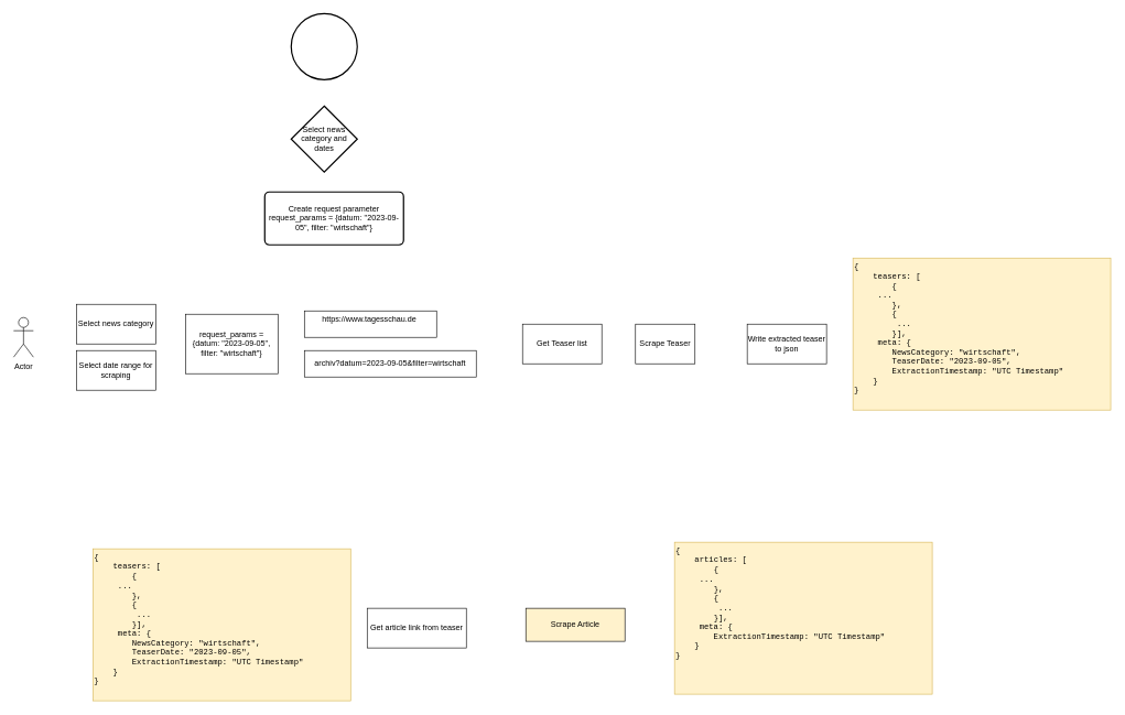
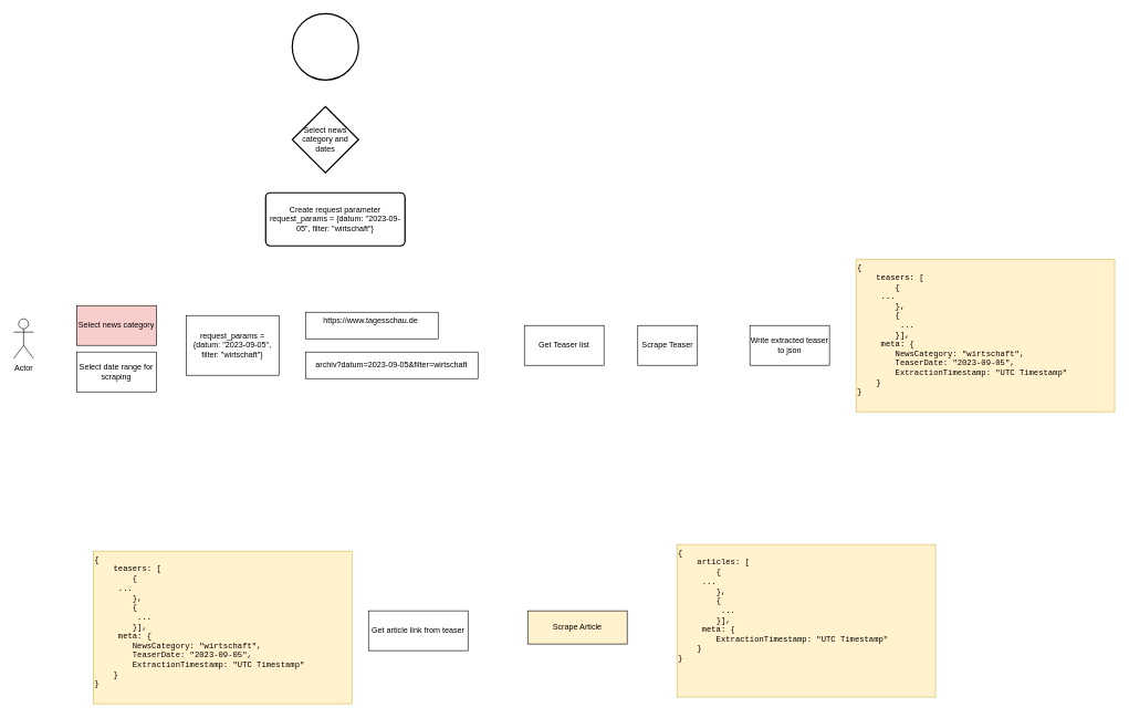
  <mxCell id="0" />
  <mxCell id="1" parent="0" />
  <mxCell id="2" value="Scrape Article" style="rounded=0;whiteSpace=wrap;html=1;fillColor=#fff2cc;" parent="1" vertex="1"><mxGeometry x="795" y="920" width="150" height="50" as="geometry" /></mxCell>
  <mxCell id="3" value="&lt;span style=&quot;text-align: left;&quot;&gt;https://www.tagesschau.de&lt;/span&gt;&lt;span style=&quot;background-color: initial; text-align: left;&quot;&gt;&amp;nbsp;&lt;/span&gt;&lt;span style=&quot;text-align: left;&quot;&gt;&lt;br&gt;&lt;/span&gt;&lt;span style=&quot;color: rgba(0, 0, 0, 0); font-family: monospace; font-size: 0px; text-align: start;&quot;&gt;%3CmxGraphModel%3E%3Croot%3E%3CmxCell%20id%3D%220%22%2F%3E%3CmxCell%20id%3D%221%22%20parent%3D%220%22%2F%3E%3CmxCell%20id%3D%222%22%20value%3D%22%26lt%3Bdiv%20style%3D%26quot%3Btext-align%3A%20left%3B%26quot%3B%26gt%3B%26lt%3Bspan%20style%3D%26quot%3Bbackground-color%3A%20initial%3B%26quot%3B%26gt%3Bhttps%3A%2F%2Fwww.tagesschau.de%2Farchiv%3Fdatum%3D2023-09-05%26amp%3Bamp%3Bfilter%3Dwirtschaft%26lt%3B%2Fspan%26gt%3B%26lt%3B%2Fdiv%26gt%3B%22%20style%3D%22rounded%3D0%3BwhiteSpace%3Dwrap%3Bhtml%3D1%3B%22%20vertex%3D%221%22%20parent%3D%221%22%3E%3CmxGeometry%20x%3D%2210%22%20y%3D%22210%22%20width%3D%22460%22%20height%3D%2250%22%20as%3D%22geometry%22%2F%3E%3C%2FmxCell%3E%3C%2Froot%3E%3C%2FmxGraphModel%3&lt;/span&gt;" style="rounded=0;whiteSpace=wrap;html=1;" parent="1" vertex="1"><mxGeometry x="460" y="470" width="200" height="40" as="geometry" /></mxCell>
  <mxCell id="4" value="&lt;span style=&quot;text-align: left;&quot;&gt;archiv?datum=2023-09-05&amp;amp;filter=wirtschaft&lt;/span&gt;" style="rounded=0;whiteSpace=wrap;html=1;" parent="1" vertex="1"><mxGeometry x="460" y="530" width="260" height="40" as="geometry" /></mxCell>
  <mxCell id="5" value="Select date range for scraping" style="rounded=0;whiteSpace=wrap;html=1;" parent="1" vertex="1"><mxGeometry x="115" y="530" width="120" height="60" as="geometry" /></mxCell>
- <mxCell id="6" value="Select news category" style="rounded=0;whiteSpace=wrap;html=1;" parent="1" vertex="1"><mxGeometry x="115" y="460" width="120" height="60" as="geometry" /></mxCell>
+ <mxCell id="6" value="Select news category" style="rounded=0;whiteSpace=wrap;html=1;fillColor=#f8cecc;" parent="1" vertex="1"><mxGeometry x="115" y="460" width="120" height="60" as="geometry" /></mxCell>
  <mxCell id="7" value="request_params = {datum: &quot;2023-09-05&quot;, filter: &quot;wirtschaft&quot;}" style="rounded=0;whiteSpace=wrap;html=1;" parent="1" vertex="1"><mxGeometry x="280" y="475" width="140" height="90" as="geometry" /></mxCell>
  <mxCell id="8" value="Actor" style="shape=umlActor;verticalLabelPosition=bottom;verticalAlign=top;html=1;outlineConnect=0;" vertex="1" parent="1"><mxGeometry x="20" y="480" width="30" height="60" as="geometry" /></mxCell>
  <mxCell id="9" value="Get Teaser list" style="rounded=0;whiteSpace=wrap;html=1;" vertex="1" parent="1"><mxGeometry x="790" y="490" width="120" height="60" as="geometry" /></mxCell>
  <mxCell id="10" value="Scrape Teaser" style="rounded=0;whiteSpace=wrap;html=1;" vertex="1" parent="1"><mxGeometry x="961" y="490" width="90" height="60" as="geometry" /></mxCell>
  <mxCell id="11" value="Write extracted teaser to json" style="rounded=0;whiteSpace=wrap;html=1;" vertex="1" parent="1"><mxGeometry x="1130" y="490" width="120" height="60" as="geometry" /></mxCell>
  <mxCell id="12" value="{&lt;br&gt;&lt;span style=&quot;&quot;&gt;&lt;span style=&quot;&quot;&gt;&amp;nbsp;&amp;nbsp;&amp;nbsp;&amp;nbsp;&lt;/span&gt;&lt;/span&gt;teasers: [&lt;br&gt;&lt;span style=&quot;&quot;&gt;&lt;span style=&quot;&quot;&gt;&amp;nbsp;&amp;nbsp;&amp;nbsp;&amp;nbsp;&lt;/span&gt;&lt;/span&gt;&lt;span style=&quot;&quot;&gt;&lt;span style=&quot;&quot;&gt;&amp;nbsp;&amp;nbsp;&amp;nbsp;&amp;nbsp;&lt;/span&gt;&lt;/span&gt;{&lt;br&gt;&lt;span style=&quot;&quot;&gt;&lt;span style=&quot;&quot;&gt;&lt;span style=&quot;&quot;&gt;&lt;span style=&quot;white-space: pre;&quot;&gt;&amp;nbsp;&amp;nbsp;&amp;nbsp;&amp;nbsp;&lt;/span&gt;&lt;/span&gt;  &lt;/span&gt;&lt;/span&gt;...&lt;span style=&quot;&quot;&gt;&lt;span style=&quot;&quot;&gt;&amp;nbsp;&amp;nbsp;&amp;nbsp;&amp;nbsp;&lt;/span&gt;&lt;/span&gt;&lt;br&gt;&lt;span style=&quot;&quot;&gt;&lt;span style=&quot;&quot;&gt;&amp;nbsp;&amp;nbsp;&amp;nbsp;&amp;nbsp;&lt;/span&gt;&lt;/span&gt;&lt;span style=&quot;&quot;&gt;&lt;span style=&quot;&quot;&gt;&amp;nbsp;&amp;nbsp;&amp;nbsp;&amp;nbsp;&lt;/span&gt;&lt;/span&gt;},&lt;br&gt;&#09;&lt;span style=&quot;border-color: var(--border-color);&quot;&gt;&lt;span style=&quot;&quot;&gt;&amp;nbsp;&amp;nbsp;&amp;nbsp;&amp;nbsp;&lt;span style=&quot;&quot;&gt;&lt;span style=&quot;white-space: pre;&quot;&gt;&amp;nbsp;&amp;nbsp;&amp;nbsp;&amp;nbsp;&lt;/span&gt;&lt;/span&gt;&lt;/span&gt;&lt;/span&gt;{&lt;br style=&quot;border-color: var(--border-color);&quot;&gt;&lt;span style=&quot;border-color: var(--border-color);&quot;&gt;&lt;span style=&quot;&quot;&gt;&amp;nbsp;&amp;nbsp;&amp;nbsp;&amp;nbsp;&lt;/span&gt;&lt;/span&gt;&lt;span style=&quot;border-color: var(--border-color);&quot;&gt;&lt;span style=&quot;&quot;&gt;&amp;nbsp;&amp;nbsp;&amp;nbsp;&amp;nbsp;  &lt;/span&gt;&lt;/span&gt;...&lt;span style=&quot;border-color: var(--border-color);&quot;&gt;&lt;span style=&quot;&quot;&gt;&amp;nbsp;&amp;nbsp;&amp;nbsp;&amp;nbsp;&lt;/span&gt;&lt;/span&gt;&lt;br style=&quot;border-color: var(--border-color);&quot;&gt;&lt;span style=&quot;border-color: var(--border-color);&quot;&gt;&lt;span style=&quot;&quot;&gt;&amp;nbsp;&amp;nbsp;&amp;nbsp;&amp;nbsp;&lt;/span&gt;&lt;/span&gt;&lt;span style=&quot;border-color: var(--border-color);&quot;&gt;&lt;span style=&quot;&quot;&gt;&amp;nbsp;&amp;nbsp;&amp;nbsp;&amp;nbsp;&lt;/span&gt;&lt;/span&gt;}],&lt;br&gt;&amp;nbsp; &amp;nbsp; &amp;nbsp;meta:&amp;nbsp;{&lt;br&gt;&lt;span style=&quot;&quot;&gt;&lt;span style=&quot;white-space: pre;&quot;&gt;&lt;span style=&quot;white-space: pre;&quot;&gt;&#09;&lt;/span&gt;&lt;/span&gt;&lt;/span&gt;NewsCategory: &quot;wirtschaft&quot;,&lt;br&gt;&lt;span style=&quot;&quot;&gt;&lt;span style=&quot;white-space: pre;&quot;&gt;&lt;span style=&quot;white-space: pre;&quot;&gt;&#09;&lt;/span&gt;&lt;/span&gt;&lt;/span&gt;TeaserDate: &quot;2023-09-05&quot;,&lt;br&gt;&#09;&lt;span style=&quot;white-space: pre;&quot;&gt;&#09;&lt;/span&gt;ExtractionTimestamp: &quot;UTC Timestamp&quot;&lt;br&gt;&lt;span style=&quot;&quot;&gt;&lt;span style=&quot;white-space: pre;&quot;&gt;&amp;nbsp;&amp;nbsp;&amp;nbsp;&amp;nbsp;&lt;/span&gt;&lt;/span&gt;}&lt;br&gt;}" style="rounded=0;whiteSpace=wrap;html=1;align=left;fillColor=#fff2cc;strokeColor=#d6b656;horizontal=1;labelPosition=center;verticalLabelPosition=middle;verticalAlign=top;fontFamily=Courier New;" vertex="1" parent="1"><mxGeometry x="1290" y="390" width="390" height="230" as="geometry" /></mxCell>
  <mxCell id="13" value="{&lt;br&gt;&lt;span style=&quot;&quot;&gt;&lt;span style=&quot;&quot;&gt;&amp;nbsp;&amp;nbsp;&amp;nbsp;&amp;nbsp;&lt;/span&gt;&lt;/span&gt;teasers: [&lt;br&gt;&lt;span style=&quot;&quot;&gt;&lt;span style=&quot;&quot;&gt;&amp;nbsp;&amp;nbsp;&amp;nbsp;&amp;nbsp;&lt;/span&gt;&lt;/span&gt;&lt;span style=&quot;&quot;&gt;&lt;span style=&quot;&quot;&gt;&amp;nbsp;&amp;nbsp;&amp;nbsp;&amp;nbsp;&lt;/span&gt;&lt;/span&gt;{&lt;br&gt;&lt;span style=&quot;&quot;&gt;&lt;span style=&quot;&quot;&gt;&lt;span style=&quot;&quot;&gt;&lt;span style=&quot;white-space: pre;&quot;&gt;&amp;nbsp;&amp;nbsp;&amp;nbsp;&amp;nbsp;&lt;/span&gt;&lt;/span&gt;  &lt;/span&gt;&lt;/span&gt;...&lt;span style=&quot;&quot;&gt;&lt;span style=&quot;&quot;&gt;&amp;nbsp;&amp;nbsp;&amp;nbsp;&amp;nbsp;&lt;/span&gt;&lt;/span&gt;&lt;br&gt;&lt;span style=&quot;&quot;&gt;&lt;span style=&quot;&quot;&gt;&amp;nbsp;&amp;nbsp;&amp;nbsp;&amp;nbsp;&lt;/span&gt;&lt;/span&gt;&lt;span style=&quot;&quot;&gt;&lt;span style=&quot;&quot;&gt;&amp;nbsp;&amp;nbsp;&amp;nbsp;&amp;nbsp;&lt;/span&gt;&lt;/span&gt;},&lt;br&gt;&#09;&lt;span style=&quot;border-color: var(--border-color);&quot;&gt;&lt;span style=&quot;&quot;&gt;&amp;nbsp;&amp;nbsp;&amp;nbsp;&amp;nbsp;&lt;span style=&quot;&quot;&gt;&lt;span style=&quot;white-space: pre;&quot;&gt;&amp;nbsp;&amp;nbsp;&amp;nbsp;&amp;nbsp;&lt;/span&gt;&lt;/span&gt;&lt;/span&gt;&lt;/span&gt;{&lt;br style=&quot;border-color: var(--border-color);&quot;&gt;&lt;span style=&quot;border-color: var(--border-color);&quot;&gt;&lt;span style=&quot;&quot;&gt;&amp;nbsp;&amp;nbsp;&amp;nbsp;&amp;nbsp;&lt;/span&gt;&lt;/span&gt;&lt;span style=&quot;border-color: var(--border-color);&quot;&gt;&lt;span style=&quot;&quot;&gt;&amp;nbsp;&amp;nbsp;&amp;nbsp;&amp;nbsp;  &lt;/span&gt;&lt;/span&gt;...&lt;span style=&quot;border-color: var(--border-color);&quot;&gt;&lt;span style=&quot;&quot;&gt;&amp;nbsp;&amp;nbsp;&amp;nbsp;&amp;nbsp;&lt;/span&gt;&lt;/span&gt;&lt;br style=&quot;border-color: var(--border-color);&quot;&gt;&lt;span style=&quot;border-color: var(--border-color);&quot;&gt;&lt;span style=&quot;&quot;&gt;&amp;nbsp;&amp;nbsp;&amp;nbsp;&amp;nbsp;&lt;/span&gt;&lt;/span&gt;&lt;span style=&quot;border-color: var(--border-color);&quot;&gt;&lt;span style=&quot;&quot;&gt;&amp;nbsp;&amp;nbsp;&amp;nbsp;&amp;nbsp;&lt;/span&gt;&lt;/span&gt;}],&lt;br&gt;&amp;nbsp; &amp;nbsp; &amp;nbsp;meta:&amp;nbsp;{&lt;br&gt;&lt;span style=&quot;&quot;&gt;&lt;span style=&quot;white-space: pre;&quot;&gt;&lt;span style=&quot;white-space: pre;&quot;&gt;&#09;&lt;/span&gt;&lt;/span&gt;&lt;/span&gt;NewsCategory: &quot;wirtschaft&quot;,&lt;br&gt;&lt;span style=&quot;&quot;&gt;&lt;span style=&quot;white-space: pre;&quot;&gt;&lt;span style=&quot;white-space: pre;&quot;&gt;&#09;&lt;/span&gt;&lt;/span&gt;&lt;/span&gt;TeaserDate: &quot;2023-09-05&quot;,&lt;br&gt;&#09;&lt;span style=&quot;white-space: pre;&quot;&gt;&#09;&lt;/span&gt;ExtractionTimestamp: &quot;UTC Timestamp&quot;&lt;br&gt;&lt;span style=&quot;&quot;&gt;&lt;span style=&quot;white-space: pre;&quot;&gt;&amp;nbsp;&amp;nbsp;&amp;nbsp;&amp;nbsp;&lt;/span&gt;&lt;/span&gt;}&lt;br&gt;}" style="rounded=0;whiteSpace=wrap;html=1;align=left;fillColor=#fff2cc;strokeColor=#d6b656;horizontal=1;labelPosition=center;verticalLabelPosition=middle;verticalAlign=top;fontFamily=Courier New;" vertex="1" parent="1"><mxGeometry x="140" y="830" width="390" height="230" as="geometry" /></mxCell>
  <mxCell id="14" value="Get article link from teaser" style="rounded=0;whiteSpace=wrap;html=1;" vertex="1" parent="1"><mxGeometry x="555" y="920" width="150" height="60" as="geometry" /></mxCell>
  <mxCell id="15" value="{&lt;br&gt;&lt;span style=&quot;&quot;&gt;&lt;span style=&quot;&quot;&gt;&amp;nbsp;&amp;nbsp;&amp;nbsp;&amp;nbsp;&lt;/span&gt;&lt;/span&gt;articles: [&lt;br&gt;&lt;span style=&quot;&quot;&gt;&lt;span style=&quot;&quot;&gt;&amp;nbsp;&amp;nbsp;&amp;nbsp;&amp;nbsp;&lt;/span&gt;&lt;/span&gt;&lt;span style=&quot;&quot;&gt;&lt;span style=&quot;&quot;&gt;&amp;nbsp;&amp;nbsp;&amp;nbsp;&amp;nbsp;&lt;/span&gt;&lt;/span&gt;{&lt;br&gt;&lt;span style=&quot;&quot;&gt;&lt;span style=&quot;&quot;&gt;&lt;span style=&quot;&quot;&gt;&lt;span style=&quot;white-space: pre;&quot;&gt;&amp;nbsp;&amp;nbsp;&amp;nbsp;&amp;nbsp;&lt;/span&gt;&lt;/span&gt;  &lt;/span&gt;&lt;/span&gt;...&lt;span style=&quot;&quot;&gt;&lt;span style=&quot;&quot;&gt;&amp;nbsp;&amp;nbsp;&amp;nbsp;&amp;nbsp;&lt;/span&gt;&lt;/span&gt;&lt;br&gt;&lt;span style=&quot;&quot;&gt;&lt;span style=&quot;&quot;&gt;&amp;nbsp;&amp;nbsp;&amp;nbsp;&amp;nbsp;&lt;/span&gt;&lt;/span&gt;&lt;span style=&quot;&quot;&gt;&lt;span style=&quot;&quot;&gt;&amp;nbsp;&amp;nbsp;&amp;nbsp;&amp;nbsp;&lt;/span&gt;&lt;/span&gt;},&lt;br&gt;&#09;&lt;span style=&quot;border-color: var(--border-color);&quot;&gt;&lt;span style=&quot;&quot;&gt;&amp;nbsp;&amp;nbsp;&amp;nbsp;&amp;nbsp;&lt;span style=&quot;&quot;&gt;&lt;span style=&quot;white-space: pre;&quot;&gt;&amp;nbsp;&amp;nbsp;&amp;nbsp;&amp;nbsp;&lt;/span&gt;&lt;/span&gt;&lt;/span&gt;&lt;/span&gt;{&lt;br style=&quot;border-color: var(--border-color);&quot;&gt;&lt;span style=&quot;border-color: var(--border-color);&quot;&gt;&lt;span style=&quot;&quot;&gt;&amp;nbsp;&amp;nbsp;&amp;nbsp;&amp;nbsp;&lt;/span&gt;&lt;/span&gt;&lt;span style=&quot;border-color: var(--border-color);&quot;&gt;&lt;span style=&quot;&quot;&gt;&amp;nbsp;&amp;nbsp;&amp;nbsp;&amp;nbsp;  &lt;/span&gt;&lt;/span&gt;...&lt;span style=&quot;border-color: var(--border-color);&quot;&gt;&lt;span style=&quot;&quot;&gt;&amp;nbsp;&amp;nbsp;&amp;nbsp;&amp;nbsp;&lt;/span&gt;&lt;/span&gt;&lt;br style=&quot;border-color: var(--border-color);&quot;&gt;&lt;span style=&quot;border-color: var(--border-color);&quot;&gt;&lt;span style=&quot;&quot;&gt;&amp;nbsp;&amp;nbsp;&amp;nbsp;&amp;nbsp;&lt;/span&gt;&lt;/span&gt;&lt;span style=&quot;border-color: var(--border-color);&quot;&gt;&lt;span style=&quot;&quot;&gt;&amp;nbsp;&amp;nbsp;&amp;nbsp;&amp;nbsp;&lt;/span&gt;&lt;/span&gt;}],&lt;br&gt;&amp;nbsp; &amp;nbsp; &amp;nbsp;meta:&amp;nbsp;{&lt;br&gt;&#09;&lt;span style=&quot;white-space: pre;&quot;&gt;&#09;&lt;/span&gt;ExtractionTimestamp: &quot;UTC Timestamp&quot;&lt;br&gt;&lt;span style=&quot;&quot;&gt;&lt;span style=&quot;white-space: pre;&quot;&gt;&amp;nbsp;&amp;nbsp;&amp;nbsp;&amp;nbsp;&lt;/span&gt;&lt;/span&gt;}&lt;br&gt;}" style="rounded=0;whiteSpace=wrap;html=1;align=left;fillColor=#fff2cc;strokeColor=#d6b656;horizontal=1;labelPosition=center;verticalLabelPosition=middle;verticalAlign=top;fontFamily=Courier New;" vertex="1" parent="1"><mxGeometry x="1020" y="820" width="390" height="230" as="geometry" /></mxCell>
  <mxCell id="16" value="" style="strokeWidth=2;html=1;shape=mxgraph.flowchart.start_2;whiteSpace=wrap;" vertex="1" parent="1"><mxGeometry x="440" y="20" width="100" height="100" as="geometry" /></mxCell>
  <mxCell id="17" value="Select news category and dates" style="strokeWidth=2;html=1;shape=mxgraph.flowchart.decision;whiteSpace=wrap;" vertex="1" parent="1"><mxGeometry x="440" y="160" width="100" height="100" as="geometry" /></mxCell>
  <mxCell id="18" value="Create request parameter&lt;br&gt;request_params = {datum: &quot;2023-09-05&quot;, filter: &quot;wirtschaft&quot;}" style="rounded=1;whiteSpace=wrap;html=1;absoluteArcSize=1;arcSize=14;strokeWidth=2;" vertex="1" parent="1"><mxGeometry x="400" y="290" width="210" height="80" as="geometry" /></mxCell>
